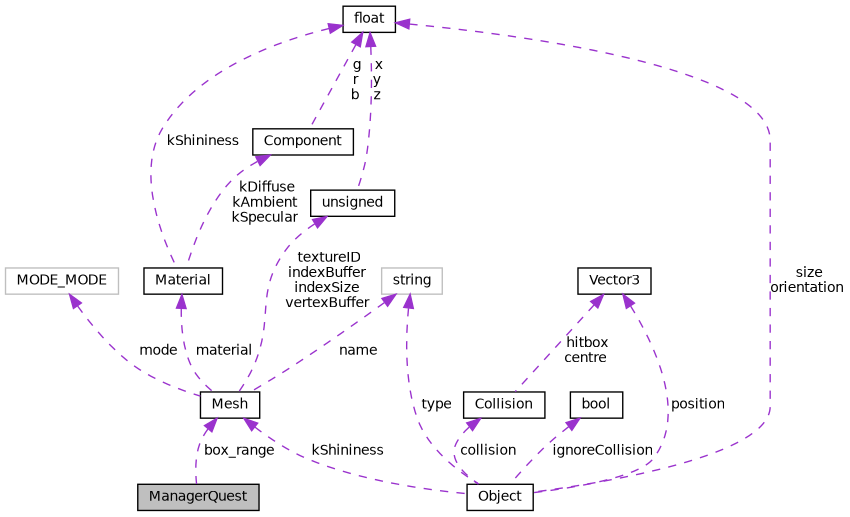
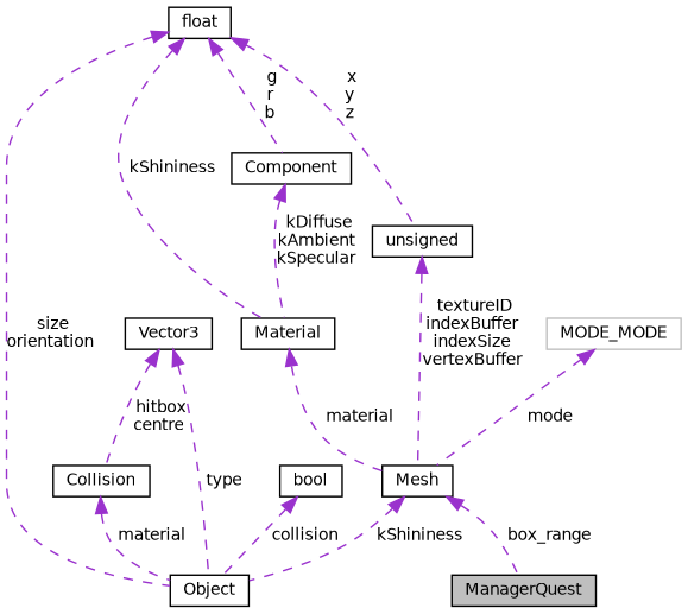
  digraph {
    node [color=black fontname=Helvetica fontsize=10 shape=record]
    edge [color=darkorchid3 dir=back fontname=Helvetica fontsize=10 labelfontname=Helvetica labelfontsize=10 style=dashed]
    n1 [fillcolor=grey75 fontcolor=black height=0.2 label=ManagerQuest style=filled width=0.4]
    n2 [height=0.2 label=Object width=0.4]
    n3 [height=0.2 label=Collision width=0.4]
    n4 [height=0.2 label=Vector3 width=0.4]
    n5 [height=0.2 label=float width=0.4]
    n6 [height=0.2 label=Material width=0.4]
    n7 [height=0.2 label=Component width=0.4]
    n8 [height=0.2 label=unsigned width=0.4]
    n9 [height=0.2 label=Mesh width=0.4]
    n10 [height=0.2 label=bool width=0.4]
-   n11 [color=grey75 height=0.2 label=string width=0.4]
    n12 [color=grey75 height=0.2 label=MODE_MODE width=0.4]
-   n3 -> n2 [label=" collision"]
-   n4 -> n2 [label=" position"]
+   n3 -> n2 [label=" material"]
+   n4 -> n2 [label=" type"]
    n4 -> n3 [label=" hitbox\ncentre"]
    n5 -> n2 [label=" size\norientation"]
    n5 -> n6 [label=" kShininess"]
    n5 -> n7 [label=" g\nr\nb"]
    n5 -> n8 [label=" x\ny\nz"]
    n6 -> n9 [label=" material"]
    n7 -> n6 [label=" kDiffuse\nkAmbient\nkSpecular"]
    n8 -> n9 [label=" textureID\nindexBuffer\nindexSize\nvertexBuffer"]
    n9 -> n1 [label=" box_range"]
    n9 -> n2 [label=" kShininess"]
-   n10 -> n2 [label=" ignoreCollision"]
-   n11 -> n2 [label=" type"]
-   n11 -> n9 [label=" name"]
+   n10 -> n2 [label=" collision"]
    n12 -> n9 [label=" mode"]
  }
